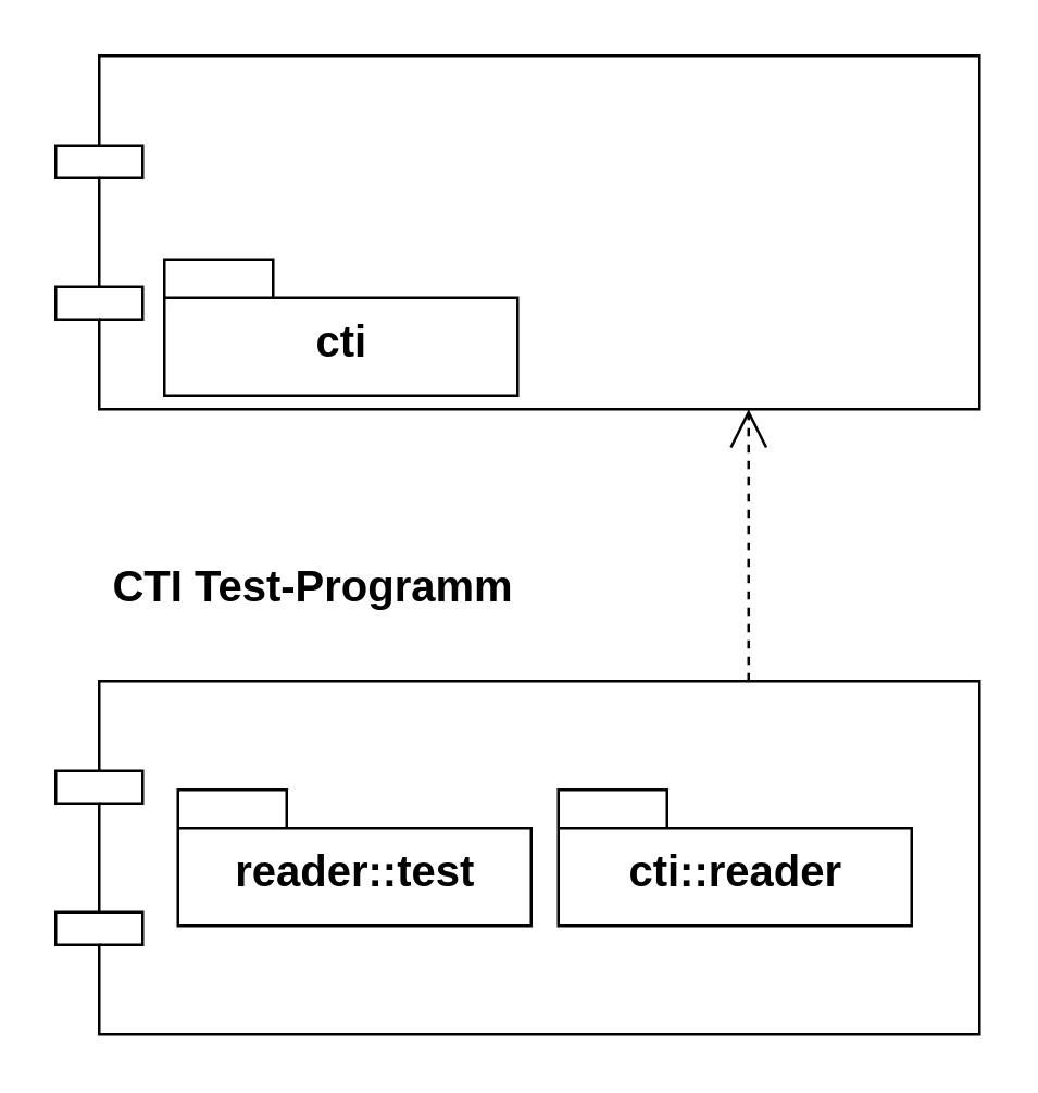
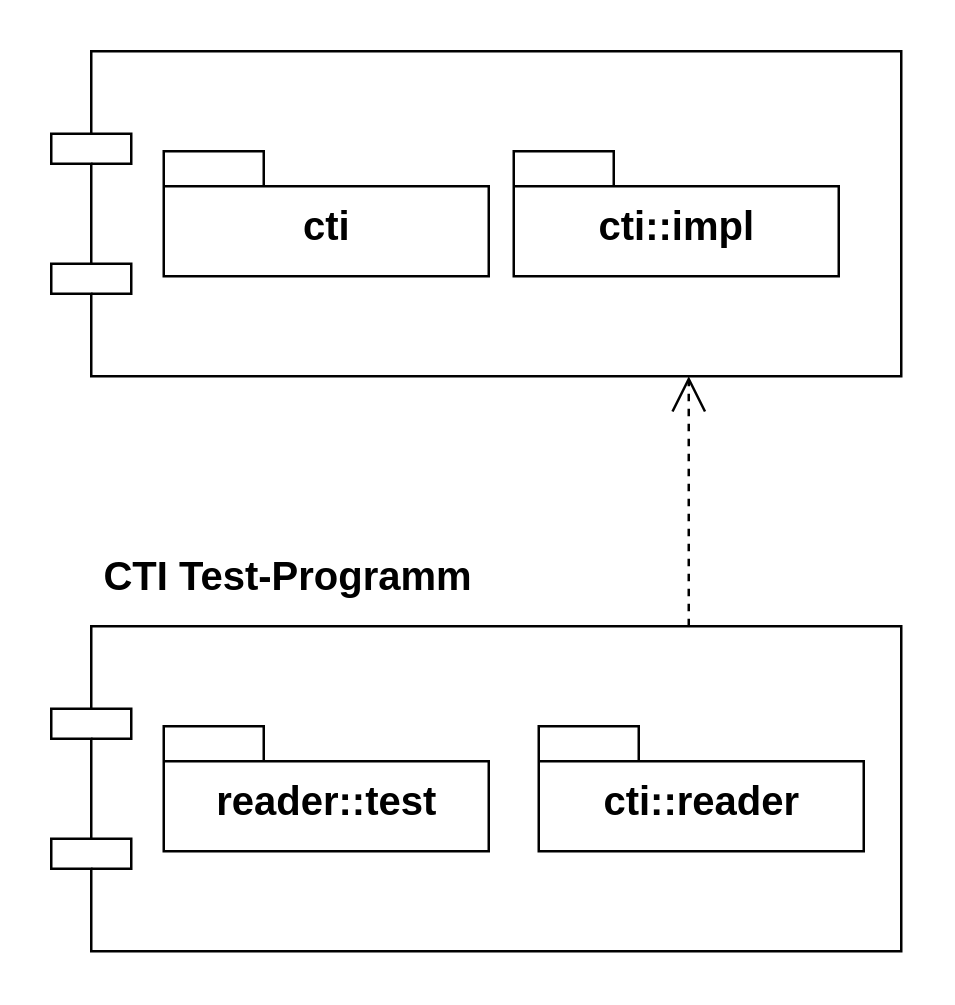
  <mxCell id="0" />
  <mxCell id="1" parent="0" />
  <mxCell id="2" value="" style="shape=component;align=left;spacingLeft=36;fontSize=16;" vertex="1" parent="1"><mxGeometry x="20" y="250" width="340" height="130" as="geometry" /></mxCell>
- <mxCell id="3" value="CTI Test-Programm" style="text;html=1;strokeColor=none;fillColor=none;align=center;verticalAlign=middle;whiteSpace=wrap;rounded=0;fontStyle=1;fontSize=16;" vertex="1" parent="1"><mxGeometry x="35" y="205" width="160" height="20" as="geometry" /></mxCell>
+ <mxCell id="3" value="CTI Test-Programm" style="text;html=1;strokeColor=none;fillColor=none;align=center;verticalAlign=middle;whiteSpace=wrap;rounded=0;fontStyle=1;fontSize=16;" vertex="1" parent="1"><mxGeometry x="35" y="220" width="160" height="20" as="geometry" /></mxCell>
  <mxCell id="4" value="" style="shape=component;align=left;spacingLeft=36;fontSize=16;" vertex="1" parent="1"><mxGeometry x="20" y="20" width="340" height="130" as="geometry" /></mxCell>
- <mxCell id="5" value="cti" style="shape=folder;fontStyle=1;spacingTop=10;tabWidth=40;tabHeight=14;tabPosition=left;html=1;fontSize=16;" vertex="1" parent="1"><mxGeometry x="60" y="95" width="130" height="50" as="geometry" /></mxCell>
+ <mxCell id="5" value="cti" style="shape=folder;fontStyle=1;spacingTop=10;tabWidth=40;tabHeight=14;tabPosition=left;html=1;fontSize=16;" vertex="1" parent="1"><mxGeometry x="65" y="60" width="130" height="50" as="geometry" /></mxCell>
+ <mxCell id="6" value="cti::impl" style="shape=folder;fontStyle=1;spacingTop=10;tabWidth=40;tabHeight=14;tabPosition=left;html=1;fontSize=16;" vertex="1" parent="1"><mxGeometry x="205" y="60" width="130" height="50" as="geometry" /></mxCell>
  <mxCell id="7" value="reader::test" style="shape=folder;fontStyle=1;spacingTop=10;tabWidth=40;tabHeight=14;tabPosition=left;html=1;fontSize=16;" vertex="1" parent="1"><mxGeometry x="65" y="290" width="130" height="50" as="geometry" /></mxCell>
  <mxCell id="8" value="" style="endArrow=open;endSize=12;dashed=1;html=1;fontSize=16;entryX=0.75;entryY=1;entryDx=0;entryDy=0;" edge="1" parent="1" target="4"><mxGeometry width="160" relative="1" as="geometry"><mxPoint x="275" y="250" as="sourcePoint" /><mxPoint x="575" y="200" as="targetPoint" /></mxGeometry></mxCell>
- <mxCell id="9" value="cti::reader" style="shape=folder;fontStyle=1;spacingTop=10;tabWidth=40;tabHeight=14;tabPosition=left;html=1;fontSize=16;" vertex="1" parent="1"><mxGeometry x="205" y="290" width="130" height="50" as="geometry" /></mxCell>
+ <mxCell id="9" value="cti::reader" style="shape=folder;fontStyle=1;spacingTop=10;tabWidth=40;tabHeight=14;tabPosition=left;html=1;fontSize=16;" vertex="1" parent="1"><mxGeometry x="215" y="290" width="130" height="50" as="geometry" /></mxCell>
